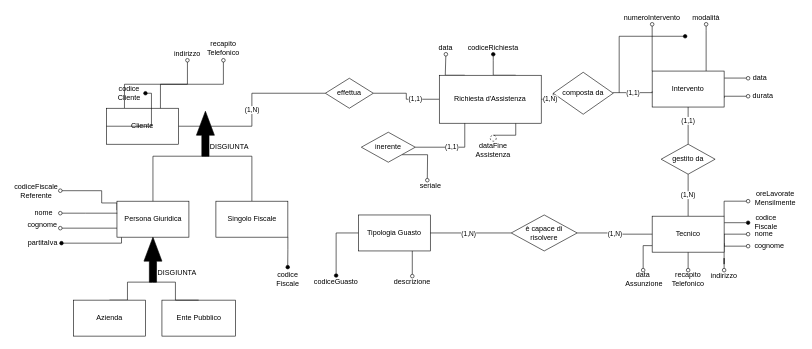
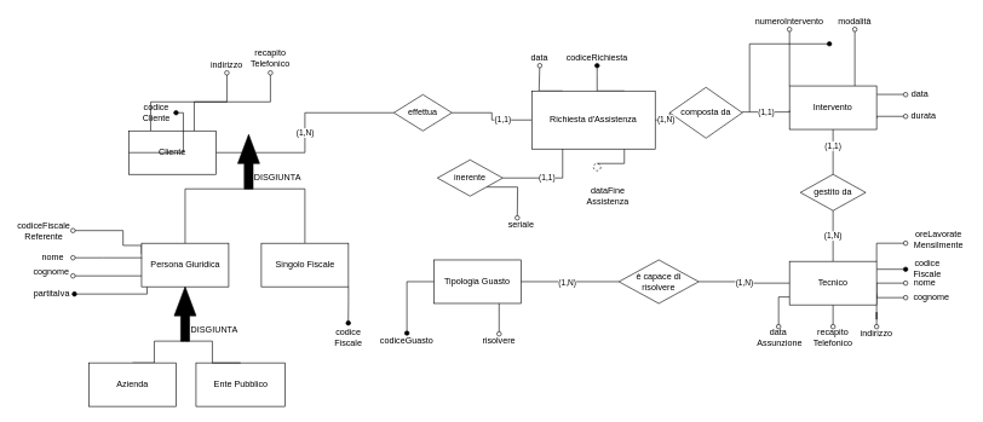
  <mxCell id="0" />
  <mxCell id="1" parent="0" />
  <mxCell id="2" value="(1,N)" style="edgeStyle=orthogonalEdgeStyle;rounded=0;orthogonalLoop=1;jettySize=auto;html=1;exitX=1;exitY=0.5;exitDx=0;exitDy=0;startArrow=none;startFill=0;endArrow=none;endFill=0;strokeColor=#000000;entryX=0;entryY=0.5;entryDx=0;entryDy=0;" parent="1" source="4" target="47" edge="1"><mxGeometry relative="1" as="geometry"><mxPoint x="452" y="60" as="targetPoint" /></mxGeometry></mxCell>
  <mxCell id="3" style="edgeStyle=orthogonalEdgeStyle;rounded=0;orthogonalLoop=1;jettySize=auto;html=1;exitX=0.25;exitY=0;exitDx=0;exitDy=0;endArrow=oval;endFill=0;" parent="1" source="4" target="74" edge="1"><mxGeometry relative="1" as="geometry" /></mxCell>
  <mxCell id="4" value="Cliente" style="rounded=0;whiteSpace=wrap;html=1;" parent="1" vertex="1"><mxGeometry x="177" y="180" width="120" height="60" as="geometry" /></mxCell>
  <mxCell id="5" style="edgeStyle=orthogonalEdgeStyle;rounded=0;orthogonalLoop=1;jettySize=auto;html=1;exitX=0.5;exitY=1;exitDx=0;exitDy=0;entryX=0.75;entryY=0;entryDx=0;entryDy=0;startArrow=oval;startFill=0;endArrow=none;endFill=0;strokeColor=#000000;" parent="1" source="6" target="4" edge="1"><mxGeometry relative="1" as="geometry" /></mxCell>
  <mxCell id="6" value="recapito&lt;br&gt;Telefonico" style="text;html=1;strokeColor=none;fillColor=none;align=center;verticalAlign=middle;whiteSpace=wrap;rounded=0;" parent="1" vertex="1"><mxGeometry x="342" y="57.5" width="60" height="42.5" as="geometry" /></mxCell>
  <mxCell id="7" style="edgeStyle=orthogonalEdgeStyle;rounded=0;orthogonalLoop=1;jettySize=auto;html=1;exitX=0.5;exitY=1;exitDx=0;exitDy=0;" parent="1" source="6" target="6" edge="1"><mxGeometry relative="1" as="geometry" /></mxCell>
  <mxCell id="8" style="edgeStyle=orthogonalEdgeStyle;rounded=0;orthogonalLoop=1;jettySize=auto;html=1;entryX=0;entryY=0.5;entryDx=0;entryDy=0;startArrow=oval;startFill=1;endArrow=none;endFill=0;" parent="1" target="4" edge="1"><mxGeometry relative="1" as="geometry"><Array as="points"><mxPoint x="252" y="155" /></Array><mxPoint x="242" y="155" as="sourcePoint" /></mxGeometry></mxCell>
  <mxCell id="9" value="codice&lt;br&gt;Cliente" style="text;html=1;strokeColor=none;fillColor=none;align=center;verticalAlign=middle;whiteSpace=wrap;rounded=0;" parent="1" vertex="1"><mxGeometry x="194.5" y="145" width="40" height="20" as="geometry" /></mxCell>
  <mxCell id="10" style="edgeStyle=orthogonalEdgeStyle;rounded=0;orthogonalLoop=1;jettySize=auto;html=1;exitX=0;exitY=0;exitDx=0;exitDy=0;entryX=0.5;entryY=1;entryDx=0;entryDy=0;startArrow=none;startFill=0;endArrow=oval;endFill=0;strokeWidth=1;jumpStyle=arc;" parent="1" source="17" target="12" edge="1"><mxGeometry relative="1" as="geometry"><Array as="points"><mxPoint x="1087" y="40" /></Array></mxGeometry></mxCell>
  <mxCell id="11" value="Tipologia Guasto" style="rounded=0;whiteSpace=wrap;html=1;" parent="1" vertex="1"><mxGeometry x="597" y="358" width="120" height="60" as="geometry" /></mxCell>
  <mxCell id="12" value="numeroIntervento" style="text;html=1;strokeColor=none;fillColor=none;align=center;verticalAlign=middle;whiteSpace=wrap;rounded=0;" parent="1" vertex="1"><mxGeometry x="1047" y="20" width="80" height="20" as="geometry" /></mxCell>
  <mxCell id="13" style="edgeStyle=orthogonalEdgeStyle;rounded=0;orthogonalLoop=1;jettySize=auto;html=1;exitX=0.5;exitY=1;exitDx=0;exitDy=0;entryX=0.75;entryY=0;entryDx=0;entryDy=0;startArrow=oval;startFill=0;endArrow=none;endFill=0;strokeWidth=1;" parent="1" source="14" target="17" edge="1"><mxGeometry relative="1" as="geometry"><Array as="points"><mxPoint x="1177" y="50" /></Array></mxGeometry></mxCell>
  <mxCell id="14" value="modalità" style="text;html=1;strokeColor=none;fillColor=none;align=center;verticalAlign=middle;whiteSpace=wrap;rounded=0;" parent="1" vertex="1"><mxGeometry x="1147" y="20" width="60" height="20" as="geometry" /></mxCell>
  <mxCell id="15" style="edgeStyle=orthogonalEdgeStyle;rounded=0;orthogonalLoop=1;jettySize=auto;html=1;exitX=1.003;exitY=0.195;exitDx=0;exitDy=0;startArrow=none;startFill=0;endArrow=oval;endFill=0;strokeColor=#000000;strokeWidth=1;exitPerimeter=0;entryX=0;entryY=0.5;entryDx=0;entryDy=0;" parent="1" source="17" target="20" edge="1"><mxGeometry relative="1" as="geometry"><mxPoint x="1232" y="130" as="targetPoint" /><Array as="points"><mxPoint x="1242" y="130" /></Array></mxGeometry></mxCell>
  <mxCell id="16" style="edgeStyle=orthogonalEdgeStyle;rounded=0;orthogonalLoop=1;jettySize=auto;html=1;exitX=1;exitY=0.75;exitDx=0;exitDy=0;endArrow=oval;endFill=0;entryX=0;entryY=0.5;entryDx=0;entryDy=0;" parent="1" source="17" target="21" edge="1"><mxGeometry relative="1" as="geometry"><Array as="points"><mxPoint x="1207" y="160" /></Array></mxGeometry></mxCell>
  <mxCell id="17" value="Intervento" style="rounded=0;whiteSpace=wrap;html=1;" parent="1" vertex="1"><mxGeometry x="1087" y="118" width="120" height="60" as="geometry" /></mxCell>
  <mxCell id="18" value="(1,1)" style="edgeStyle=orthogonalEdgeStyle;rounded=0;orthogonalLoop=1;jettySize=auto;html=1;exitX=1;exitY=0.5;exitDx=0;exitDy=0;entryX=0;entryY=0.5;entryDx=0;entryDy=0;startArrow=none;startFill=0;endArrow=none;endFill=0;strokeColor=#000000;strokeWidth=1;" parent="1" source="19" edge="1"><mxGeometry relative="1" as="geometry"><Array as="points"><mxPoint x="1087" y="154" /></Array><mxPoint x="1022" y="158" as="sourcePoint" /><mxPoint x="1087" y="152" as="targetPoint" /></mxGeometry></mxCell>
  <mxCell id="19" value="composta da" style="rhombus;whiteSpace=wrap;html=1;" parent="1" vertex="1"><mxGeometry x="922" y="120" width="100" height="70" as="geometry" /></mxCell>
  <mxCell id="20" value="data" style="text;html=1;strokeColor=none;fillColor=none;align=center;verticalAlign=middle;whiteSpace=wrap;rounded=0;" parent="1" vertex="1"><mxGeometry x="1247" y="120" width="40" height="20" as="geometry" /></mxCell>
  <mxCell id="21" value="durata" style="text;html=1;strokeColor=none;fillColor=none;align=center;verticalAlign=middle;whiteSpace=wrap;rounded=0;rotation=0;" parent="1" vertex="1"><mxGeometry x="1247" y="150" width="50" height="20" as="geometry" /></mxCell>
  <mxCell id="22" value="(1,N)" style="edgeStyle=orthogonalEdgeStyle;rounded=0;orthogonalLoop=1;jettySize=auto;html=1;exitX=0.5;exitY=0;exitDx=0;exitDy=0;entryX=0.5;entryY=1;entryDx=0;entryDy=0;startArrow=none;startFill=0;endArrow=none;endFill=0;strokeColor=#000000;strokeWidth=1;" parent="1" source="29" target="32" edge="1"><mxGeometry relative="1" as="geometry"><mxPoint x="1132" y="280" as="targetPoint" /></mxGeometry></mxCell>
  <mxCell id="23" style="edgeStyle=orthogonalEdgeStyle;rounded=0;orthogonalLoop=1;jettySize=auto;html=1;exitX=1.002;exitY=0.181;exitDx=0;exitDy=0;entryX=0;entryY=0.5;entryDx=0;entryDy=0;startArrow=none;startFill=0;endArrow=oval;endFill=1;strokeWidth=1;exitPerimeter=0;" parent="1" source="29" target="33" edge="1"><mxGeometry relative="1" as="geometry"><Array as="points" /></mxGeometry></mxCell>
  <mxCell id="24" style="edgeStyle=orthogonalEdgeStyle;rounded=0;orthogonalLoop=1;jettySize=auto;html=1;entryX=0.5;entryY=0;entryDx=0;entryDy=0;endArrow=oval;endFill=0;exitX=0.007;exitY=0.819;exitDx=0;exitDy=0;exitPerimeter=0;" parent="1" source="29" target="42" edge="1"><mxGeometry relative="1" as="geometry"><Array as="points"><mxPoint x="1072" y="409" /></Array><mxPoint x="1082" y="410" as="sourcePoint" /></mxGeometry></mxCell>
  <mxCell id="25" style="edgeStyle=orthogonalEdgeStyle;rounded=0;orthogonalLoop=1;jettySize=auto;html=1;exitX=1;exitY=1;exitDx=0;exitDy=0;endArrow=oval;endFill=0;entryX=0;entryY=0.5;entryDx=0;entryDy=0;" parent="1" source="29" target="38" edge="1"><mxGeometry relative="1" as="geometry"><mxPoint x="1222" y="410" as="targetPoint" /><Array as="points"><mxPoint x="1192" y="390" /><mxPoint x="1232" y="390" /></Array></mxGeometry></mxCell>
  <mxCell id="26" style="edgeStyle=orthogonalEdgeStyle;rounded=0;orthogonalLoop=1;jettySize=auto;html=1;endArrow=oval;endFill=0;entryX=0;entryY=0.5;entryDx=0;entryDy=0;exitX=1;exitY=0.75;exitDx=0;exitDy=0;" parent="1" source="29" target="39" edge="1"><mxGeometry relative="1" as="geometry"><Array as="points"><mxPoint x="1207" y="410" /><mxPoint x="1242" y="410" /></Array><mxPoint x="1192" y="405" as="sourcePoint" /></mxGeometry></mxCell>
  <mxCell id="27" style="edgeStyle=orthogonalEdgeStyle;rounded=0;orthogonalLoop=1;jettySize=auto;html=1;exitX=1;exitY=1;exitDx=0;exitDy=0;startArrow=none;startFill=0;endArrow=oval;endFill=0;" parent="1" source="29" target="41" edge="1"><mxGeometry relative="1" as="geometry" /></mxCell>
  <mxCell id="28" style="edgeStyle=orthogonalEdgeStyle;rounded=0;orthogonalLoop=1;jettySize=auto;html=1;exitX=0.5;exitY=1;exitDx=0;exitDy=0;endArrow=oval;endFill=0;" parent="1" source="29" edge="1"><mxGeometry relative="1" as="geometry"><mxPoint x="1147" y="450" as="targetPoint" /></mxGeometry></mxCell>
  <mxCell id="29" value="Tecnico" style="rounded=0;whiteSpace=wrap;html=1;" parent="1" vertex="1"><mxGeometry x="1087" y="360" width="120" height="60" as="geometry" /></mxCell>
  <mxCell id="30" style="edgeStyle=orthogonalEdgeStyle;rounded=0;orthogonalLoop=1;jettySize=auto;html=1;exitX=0.5;exitY=0;exitDx=0;exitDy=0;entryX=0.5;entryY=1;entryDx=0;entryDy=0;endArrow=none;endFill=0;" parent="1" source="32" target="17" edge="1"><mxGeometry relative="1" as="geometry" /></mxCell>
  <mxCell id="31" value="(1,1)" style="edgeLabel;html=1;align=center;verticalAlign=middle;resizable=0;points=[];" parent="30" vertex="1" connectable="0"><mxGeometry x="0.305" y="1" relative="1" as="geometry"><mxPoint as="offset" /></mxGeometry></mxCell>
  <mxCell id="32" value="gestito da" style="rhombus;whiteSpace=wrap;html=1;" parent="1" vertex="1"><mxGeometry x="1102" y="240" width="90" height="50" as="geometry" /></mxCell>
  <mxCell id="33" value="codice Fiscale" style="text;html=1;strokeColor=none;fillColor=none;align=center;verticalAlign=middle;whiteSpace=wrap;rounded=0;" parent="1" vertex="1"><mxGeometry x="1247" y="360" width="60" height="20" as="geometry" /></mxCell>
  <mxCell id="34" value="(1,N)" style="edgeStyle=orthogonalEdgeStyle;rounded=0;orthogonalLoop=1;jettySize=auto;html=1;exitX=1;exitY=0.5;exitDx=0;exitDy=0;entryX=0;entryY=0.5;entryDx=0;entryDy=0;endArrow=none;endFill=0;" parent="1" source="37" target="29" edge="1"><mxGeometry relative="1" as="geometry" /></mxCell>
  <mxCell id="35" style="edgeStyle=orthogonalEdgeStyle;rounded=0;orthogonalLoop=1;jettySize=auto;html=1;exitX=0;exitY=0.5;exitDx=0;exitDy=0;endArrow=none;endFill=0;" parent="1" source="37" target="11" edge="1"><mxGeometry relative="1" as="geometry" /></mxCell>
  <mxCell id="36" value="(1,N)" style="edgeLabel;html=1;align=center;verticalAlign=middle;resizable=0;points=[];" parent="35" vertex="1" connectable="0"><mxGeometry x="0.067" y="1" relative="1" as="geometry"><mxPoint as="offset" /></mxGeometry></mxCell>
  <mxCell id="37" value="è capace di risolvere" style="rhombus;whiteSpace=wrap;html=1;" parent="1" vertex="1"><mxGeometry x="852" y="358" width="110" height="60" as="geometry" /></mxCell>
  <mxCell id="38" value="&amp;nbsp;nome" style="text;html=1;strokeColor=none;fillColor=none;align=center;verticalAlign=middle;whiteSpace=wrap;rounded=0;" parent="1" vertex="1"><mxGeometry x="1247" y="380" width="50" height="20" as="geometry" /></mxCell>
  <mxCell id="39" value="&amp;nbsp; cognome" style="text;html=1;strokeColor=none;fillColor=none;align=center;verticalAlign=middle;whiteSpace=wrap;rounded=0;" parent="1" vertex="1"><mxGeometry x="1247" y="400" width="65" height="20" as="geometry" /></mxCell>
  <mxCell id="40" value="recapito Telefonico" style="text;html=1;strokeColor=none;fillColor=none;align=center;verticalAlign=middle;whiteSpace=wrap;rounded=0;" parent="1" vertex="1"><mxGeometry x="1127" y="455" width="40" height="20" as="geometry" /></mxCell>
  <mxCell id="41" value="indirizzo" style="text;html=1;strokeColor=none;fillColor=none;align=center;verticalAlign=middle;whiteSpace=wrap;rounded=0;" parent="1" vertex="1"><mxGeometry x="1177" y="450" width="60" height="20" as="geometry" /></mxCell>
  <mxCell id="42" value="data&lt;br&gt;&amp;nbsp;Assunzione" style="text;html=1;strokeColor=none;fillColor=none;align=center;verticalAlign=middle;whiteSpace=wrap;rounded=0;" parent="1" vertex="1"><mxGeometry x="1032" y="450" width="80" height="30" as="geometry" /></mxCell>
  <mxCell id="43" style="edgeStyle=orthogonalEdgeStyle;rounded=0;orthogonalLoop=1;jettySize=auto;html=1;startArrow=oval;startFill=1;endArrow=none;endFill=0;strokeWidth=1;fillColor=#fff2cc;" parent="1" edge="1"><mxGeometry relative="1" as="geometry"><mxPoint x="1142" y="60" as="sourcePoint" /><mxPoint x="1032" y="154" as="targetPoint" /><Array as="points"><mxPoint x="1032" y="60" /><mxPoint x="1032" y="150" /></Array></mxGeometry></mxCell>
  <mxCell id="44" style="edgeStyle=orthogonalEdgeStyle;rounded=0;orthogonalLoop=1;jettySize=auto;html=1;exitX=1;exitY=0.5;exitDx=0;exitDy=0;endArrow=none;endFill=0;entryX=0;entryY=0.5;entryDx=0;entryDy=0;" parent="1" source="47" target="51" edge="1"><mxGeometry relative="1" as="geometry"><mxPoint x="552" y="110" as="targetPoint" /></mxGeometry></mxCell>
  <mxCell id="45" value="(1,1)" style="edgeLabel;html=1;align=center;verticalAlign=middle;resizable=0;points=[];" parent="44" vertex="1" connectable="0"><mxGeometry x="0.294" y="1" relative="1" as="geometry"><mxPoint x="1" as="offset" /></mxGeometry></mxCell>
  <mxCell id="46" style="edgeStyle=orthogonalEdgeStyle;rounded=0;orthogonalLoop=1;jettySize=auto;html=1;exitX=0.25;exitY=0;exitDx=0;exitDy=0;entryX=0.5;entryY=1;entryDx=0;entryDy=0;strokeColor=#000000;endArrow=oval;endFill=0;" parent="1" source="51" target="54" edge="1"><mxGeometry relative="1" as="geometry"><Array as="points"><mxPoint x="742" y="125" /></Array></mxGeometry></mxCell>
  <mxCell id="47" value="effettua" style="rhombus;whiteSpace=wrap;html=1;" parent="1" vertex="1"><mxGeometry x="542" y="130" width="80" height="50" as="geometry" /></mxCell>
  <mxCell id="48" value="(1,N)" style="edgeStyle=orthogonalEdgeStyle;rounded=0;orthogonalLoop=1;jettySize=auto;html=1;exitX=1;exitY=0.5;exitDx=0;exitDy=0;entryX=0;entryY=0.5;entryDx=0;entryDy=0;endArrow=none;endFill=0;" parent="1" source="51" target="19" edge="1"><mxGeometry relative="1" as="geometry" /></mxCell>
  <mxCell id="49" style="edgeStyle=orthogonalEdgeStyle;rounded=0;orthogonalLoop=1;jettySize=auto;html=1;exitX=0.75;exitY=0;exitDx=0;exitDy=0;endArrow=oval;endFill=1;fillColor=#fff2cc;" parent="1" source="51" edge="1"><mxGeometry relative="1" as="geometry"><mxPoint x="822" y="90" as="targetPoint" /><Array as="points"><mxPoint x="822" y="100" /><mxPoint x="822" y="100" /></Array></mxGeometry></mxCell>
  <mxCell id="50" style="edgeStyle=orthogonalEdgeStyle;rounded=0;orthogonalLoop=1;jettySize=auto;html=1;exitX=0.75;exitY=1;exitDx=0;exitDy=0;entryX=0.5;entryY=0;entryDx=0;entryDy=0;startArrow=none;startFill=0;endArrow=none;endFill=0;" parent="1" source="51" target="84" edge="1"><mxGeometry relative="1" as="geometry" /></mxCell>
  <mxCell id="51" value="Richiesta d'Assistenza" style="rounded=0;whiteSpace=wrap;html=1;" parent="1" vertex="1"><mxGeometry x="732" y="125" width="170" height="80" as="geometry" /></mxCell>
  <mxCell id="52" value="codiceRichiesta" style="text;html=1;strokeColor=none;fillColor=none;align=center;verticalAlign=middle;whiteSpace=wrap;rounded=0;" parent="1" vertex="1"><mxGeometry x="772" y="63.75" width="100" height="30" as="geometry" /></mxCell>
- <mxCell id="53" value="dataFine&lt;br&gt;Assistenza" style="text;html=1;strokeColor=none;fillColor=none;align=center;verticalAlign=middle;whiteSpace=wrap;rounded=0;" parent="1" vertex="1"><mxGeometry x="802" y="235" width="40" height="30" as="geometry" /></mxCell>
+ <mxCell id="53" value="dataFine&lt;br&gt;Assistenza" style="text;html=1;strokeColor=none;fillColor=none;align=center;verticalAlign=middle;whiteSpace=wrap;rounded=0;" parent="1" vertex="1"><mxGeometry x="817" y="255" width="40" height="30" as="geometry" /></mxCell>
  <mxCell id="54" value="data" style="text;html=1;strokeColor=none;fillColor=none;align=center;verticalAlign=middle;whiteSpace=wrap;rounded=0;" parent="1" vertex="1"><mxGeometry x="723" y="70" width="40" height="20" as="geometry" /></mxCell>
  <mxCell id="55" value="(1,1)" style="edgeStyle=orthogonalEdgeStyle;rounded=0;orthogonalLoop=1;jettySize=auto;html=1;exitX=1;exitY=0.5;exitDx=0;exitDy=0;entryX=0.25;entryY=1;entryDx=0;entryDy=0;endArrow=none;endFill=0;" parent="1" source="57" target="51" edge="1"><mxGeometry relative="1" as="geometry" /></mxCell>
  <mxCell id="56" style="edgeStyle=orthogonalEdgeStyle;rounded=0;orthogonalLoop=1;jettySize=auto;html=1;exitX=1;exitY=1;exitDx=0;exitDy=0;endArrow=oval;endFill=0;" parent="1" source="57" edge="1"><mxGeometry relative="1" as="geometry"><mxPoint x="712" y="300" as="targetPoint" /></mxGeometry></mxCell>
  <mxCell id="57" value="inerente" style="rhombus;whiteSpace=wrap;html=1;" parent="1" vertex="1"><mxGeometry x="602" y="220" width="90" height="50" as="geometry" /></mxCell>
  <mxCell id="58" style="edgeStyle=orthogonalEdgeStyle;rounded=0;orthogonalLoop=1;jettySize=auto;html=1;exitX=1;exitY=1;exitDx=0;exitDy=0;endArrow=oval;endFill=1;entryX=0.5;entryY=0;entryDx=0;entryDy=0;" parent="1" source="60" target="69" edge="1"><mxGeometry relative="1" as="geometry"><mxPoint x="539.5" y="365" as="targetPoint" /><Array as="points"><mxPoint x="479" y="415" /><mxPoint x="480" y="420" /></Array></mxGeometry></mxCell>
  <mxCell id="59" style="edgeStyle=orthogonalEdgeStyle;rounded=0;orthogonalLoop=1;jettySize=auto;html=1;exitX=0.5;exitY=0;exitDx=0;exitDy=0;endArrow=none;endFill=0;entryX=0;entryY=0.5;entryDx=0;entryDy=0;entryPerimeter=0;" parent="1" source="60" target="75" edge="1"><mxGeometry relative="1" as="geometry"><mxPoint x="372" y="220" as="targetPoint" /><Array as="points"><mxPoint x="420" y="260" /><mxPoint x="342" y="260" /><mxPoint x="342" y="250" /></Array></mxGeometry></mxCell>
  <mxCell id="60" value="Singolo Fiscale" style="rounded=0;whiteSpace=wrap;html=1;" parent="1" vertex="1"><mxGeometry x="359.5" y="335" width="120" height="60" as="geometry" /></mxCell>
  <mxCell id="61" style="edgeStyle=orthogonalEdgeStyle;rounded=0;orthogonalLoop=1;jettySize=auto;html=1;exitX=0.063;exitY=1.003;exitDx=0;exitDy=0;endArrow=oval;endFill=1;exitPerimeter=0;" parent="1" source="64" edge="1"><mxGeometry relative="1" as="geometry"><mxPoint x="102" y="405" as="targetPoint" /><Array as="points"><mxPoint x="202" y="405" /></Array></mxGeometry></mxCell>
  <mxCell id="62" style="edgeStyle=orthogonalEdgeStyle;rounded=0;orthogonalLoop=1;jettySize=auto;html=1;exitX=0;exitY=0.25;exitDx=0;exitDy=0;endArrow=oval;endFill=0;entryX=1;entryY=0.5;entryDx=0;entryDy=0;" parent="1" source="64" target="70" edge="1"><mxGeometry relative="1" as="geometry"><mxPoint x="129.5" y="405" as="targetPoint" /><Array as="points"><mxPoint x="195" y="338" /><mxPoint x="169" y="338" /></Array></mxGeometry></mxCell>
  <mxCell id="63" style="edgeStyle=orthogonalEdgeStyle;rounded=0;orthogonalLoop=1;jettySize=auto;html=1;exitX=0;exitY=0.75;exitDx=0;exitDy=0;entryX=1;entryY=0.75;entryDx=0;entryDy=0;entryPerimeter=0;endArrow=oval;endFill=0;" parent="1" source="64" target="73" edge="1"><mxGeometry relative="1" as="geometry" /></mxCell>
  <mxCell id="64" value="Persona Giuridica" style="rounded=0;whiteSpace=wrap;html=1;" parent="1" vertex="1"><mxGeometry x="194.5" y="335" width="120" height="60" as="geometry" /></mxCell>
  <mxCell id="65" style="edgeStyle=orthogonalEdgeStyle;rounded=0;orthogonalLoop=1;jettySize=auto;html=1;exitX=0.5;exitY=0;exitDx=0;exitDy=0;endArrow=none;endFill=0;entryX=0;entryY=0.5;entryDx=0;entryDy=0;entryPerimeter=0;" parent="1" source="66" edge="1"><mxGeometry relative="1" as="geometry"><mxPoint x="253.25" y="470" as="targetPoint" /><Array as="points"><mxPoint x="212" y="500" /><mxPoint x="212" y="470" /></Array></mxGeometry></mxCell>
  <mxCell id="66" value="Azienda" style="rounded=0;whiteSpace=wrap;html=1;" parent="1" vertex="1"><mxGeometry x="122" y="500" width="120" height="60" as="geometry" /></mxCell>
  <mxCell id="67" value="Ente Pubblico" style="rounded=0;whiteSpace=wrap;html=1;" parent="1" vertex="1"><mxGeometry x="269.5" y="500" width="122.5" height="60" as="geometry" /></mxCell>
  <mxCell id="68" value="partitaIva" style="text;html=1;strokeColor=none;fillColor=none;align=center;verticalAlign=middle;whiteSpace=wrap;rounded=0;" parent="1" vertex="1"><mxGeometry x="51" y="395" width="40" height="20" as="geometry" /></mxCell>
  <mxCell id="69" value="codice&lt;br&gt;Fiscale" style="text;html=1;strokeColor=none;fillColor=none;align=center;verticalAlign=middle;whiteSpace=wrap;rounded=0;" parent="1" vertex="1"><mxGeometry x="453" y="445" width="52.5" height="40" as="geometry" /></mxCell>
  <mxCell id="70" value="codiceFiscale&lt;br&gt;Referente" style="text;html=1;strokeColor=none;fillColor=none;align=center;verticalAlign=middle;whiteSpace=wrap;rounded=0;" parent="1" vertex="1"><mxGeometry x="20" y="300" width="80" height="35" as="geometry" /></mxCell>
  <mxCell id="71" style="edgeStyle=orthogonalEdgeStyle;rounded=0;orthogonalLoop=1;jettySize=auto;html=1;exitX=1;exitY=0.5;exitDx=0;exitDy=0;endArrow=none;endFill=0;strokeColor=#000000;startArrow=oval;startFill=0;" parent="1" source="72" edge="1"><mxGeometry relative="1" as="geometry"><mxPoint x="195" y="355" as="targetPoint" /><Array as="points"><mxPoint x="142" y="355" /><mxPoint x="142" y="355" /></Array></mxGeometry></mxCell>
  <mxCell id="72" value="nome" style="text;html=1;strokeColor=none;fillColor=none;align=center;verticalAlign=middle;whiteSpace=wrap;rounded=0;" parent="1" vertex="1"><mxGeometry x="45" y="345" width="55" height="20" as="geometry" /></mxCell>
  <mxCell id="73" value="cognome" style="text;html=1;align=center;verticalAlign=middle;resizable=0;points=[];autosize=1;" parent="1" vertex="1"><mxGeometry x="40" y="365" width="60" height="20" as="geometry" /></mxCell>
  <mxCell id="74" value="indirizzo" style="text;html=1;strokeColor=none;fillColor=none;align=center;verticalAlign=middle;whiteSpace=wrap;rounded=0;" parent="1" vertex="1"><mxGeometry x="282" y="80" width="60" height="20" as="geometry" /></mxCell>
  <mxCell id="75" value="" style="html=1;shadow=0;dashed=0;align=center;verticalAlign=middle;shape=mxgraph.arrows2.arrow;dy=0.6;dx=40;direction=north;notch=0;fillColor=#000000;" parent="1" vertex="1"><mxGeometry x="327" y="185" width="30" height="75" as="geometry" /></mxCell>
  <mxCell id="76" style="edgeStyle=orthogonalEdgeStyle;rounded=0;orthogonalLoop=1;jettySize=auto;html=1;exitX=0.5;exitY=0;exitDx=0;exitDy=0;entryX=0;entryY=0.5;entryDx=0;entryDy=0;endArrow=none;endFill=0;entryPerimeter=0;" parent="1" source="64" target="75" edge="1"><mxGeometry relative="1" as="geometry"><mxPoint x="254.5" y="335" as="sourcePoint" /><mxPoint x="342" y="185" as="targetPoint" /><Array as="points"><mxPoint x="255" y="260" /><mxPoint x="342" y="260" /></Array></mxGeometry></mxCell>
  <mxCell id="77" value="DISGIUNTA" style="text;html=1;strokeColor=none;fillColor=none;align=center;verticalAlign=middle;whiteSpace=wrap;rounded=0;" parent="1" vertex="1"><mxGeometry x="362" y="235" width="40" height="20" as="geometry" /></mxCell>
  <mxCell id="78" value="DISGIUNTA" style="text;html=1;strokeColor=none;fillColor=none;align=center;verticalAlign=middle;whiteSpace=wrap;rounded=0;" parent="1" vertex="1"><mxGeometry x="274.5" y="445" width="40" height="20" as="geometry" /></mxCell>
  <mxCell id="79" style="edgeStyle=orthogonalEdgeStyle;rounded=0;orthogonalLoop=1;jettySize=auto;html=1;exitX=0.5;exitY=0;exitDx=0;exitDy=0;endArrow=none;endFill=0;" parent="1" source="67" edge="1"><mxGeometry relative="1" as="geometry"><mxPoint x="342" y="470" as="sourcePoint" /><mxPoint x="254" y="450" as="targetPoint" /><Array as="points"><mxPoint x="292" y="500" /><mxPoint x="292" y="470" /><mxPoint x="254" y="470" /></Array></mxGeometry></mxCell>
  <mxCell id="80" style="edgeStyle=orthogonalEdgeStyle;rounded=0;orthogonalLoop=1;jettySize=auto;html=1;exitX=0.5;exitY=0;exitDx=0;exitDy=0;entryX=0;entryY=0.5;entryDx=0;entryDy=0;startArrow=oval;startFill=1;endArrow=none;endFill=0;" parent="1" source="81" target="11" edge="1"><mxGeometry relative="1" as="geometry"><Array as="points"><mxPoint x="560" y="388" /></Array></mxGeometry></mxCell>
  <mxCell id="81" value="codiceGuasto" style="text;html=1;strokeColor=none;fillColor=none;align=center;verticalAlign=middle;whiteSpace=wrap;rounded=0;" parent="1" vertex="1"><mxGeometry x="540" y="459" width="40" height="20" as="geometry" /></mxCell>
  <mxCell id="82" style="edgeStyle=orthogonalEdgeStyle;rounded=0;orthogonalLoop=1;jettySize=auto;html=1;exitX=0.5;exitY=0;exitDx=0;exitDy=0;entryX=0.75;entryY=1;entryDx=0;entryDy=0;startArrow=oval;startFill=0;endArrow=none;endFill=0;" parent="1" source="83" target="11" edge="1"><mxGeometry relative="1" as="geometry" /></mxCell>
- <mxCell id="83" value="descrizione" style="text;html=1;strokeColor=none;fillColor=none;align=center;verticalAlign=middle;whiteSpace=wrap;rounded=0;" parent="1" vertex="1"><mxGeometry x="657" y="460" width="60" height="20" as="geometry" /></mxCell>
+ <mxCell id="83" value="risolvere" style="text;html=1;strokeColor=none;fillColor=none;align=center;verticalAlign=middle;whiteSpace=wrap;rounded=0;" parent="1" vertex="1"><mxGeometry x="657" y="460" width="60" height="20" as="geometry" /></mxCell>
  <mxCell id="84" value="" style="ellipse;whiteSpace=wrap;html=1;aspect=fixed;dashed=1;fillColor=none;" parent="1" vertex="1"><mxGeometry x="817" y="225" width="10" height="10" as="geometry" /></mxCell>
  <mxCell id="85" value="seriale" style="text;html=1;align=center;verticalAlign=middle;resizable=0;points=[];autosize=1;" parent="1" vertex="1"><mxGeometry x="692" y="300" width="50" height="20" as="geometry" /></mxCell>
  <mxCell id="86" value="oreLavorate&lt;br&gt;Mensilmente" style="text;html=1;align=center;verticalAlign=middle;resizable=0;points=[];autosize=1;" parent="1" vertex="1"><mxGeometry x="1252" y="315" width="80" height="30" as="geometry" /></mxCell>
  <mxCell id="87" value="" style="html=1;shadow=0;dashed=0;align=center;verticalAlign=middle;shape=mxgraph.arrows2.arrow;dy=0.6;dx=40;direction=north;notch=0;fillColor=#000000;" parent="1" vertex="1"><mxGeometry x="239.5" y="395" width="30" height="75" as="geometry" /></mxCell>
  <mxCell id="88" style="edgeStyle=orthogonalEdgeStyle;rounded=0;orthogonalLoop=1;jettySize=auto;html=1;endArrow=oval;endFill=0;entryX=0;entryY=0.5;entryDx=0;entryDy=0;exitX=1;exitY=0;exitDx=0;exitDy=0;" parent="1" source="29" edge="1"><mxGeometry relative="1" as="geometry"><Array as="points"><mxPoint x="1207" y="335" /></Array><mxPoint x="1207" y="329.99" as="sourcePoint" /><mxPoint x="1247" y="334.99" as="targetPoint" /></mxGeometry></mxCell>
